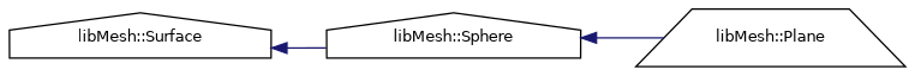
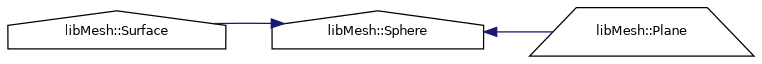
  digraph {
    fontname="DejaVu Sans"
    rankdir=LR
    node [color=black fillcolor=white fontname="DejaVu Sans" fontsize=10 shape=house style=filled]
    edge [color=midnightblue dir=back fontname="DejaVu Sans" fontsize=10 labelfontname=Helvetica labelfontsize=10 style=solid]
    n1 [height=0.2 label="libMesh::Surface" width=0.4]
    n2 [height=0.2 label="libMesh::Sphere" width=0.4]
    n3 [height=0.2 label="libMesh::Plane" shape=trapezium width=0.4]
-   n1 -> n2
+   n2 -> n1
    n2 -> n3
  }
